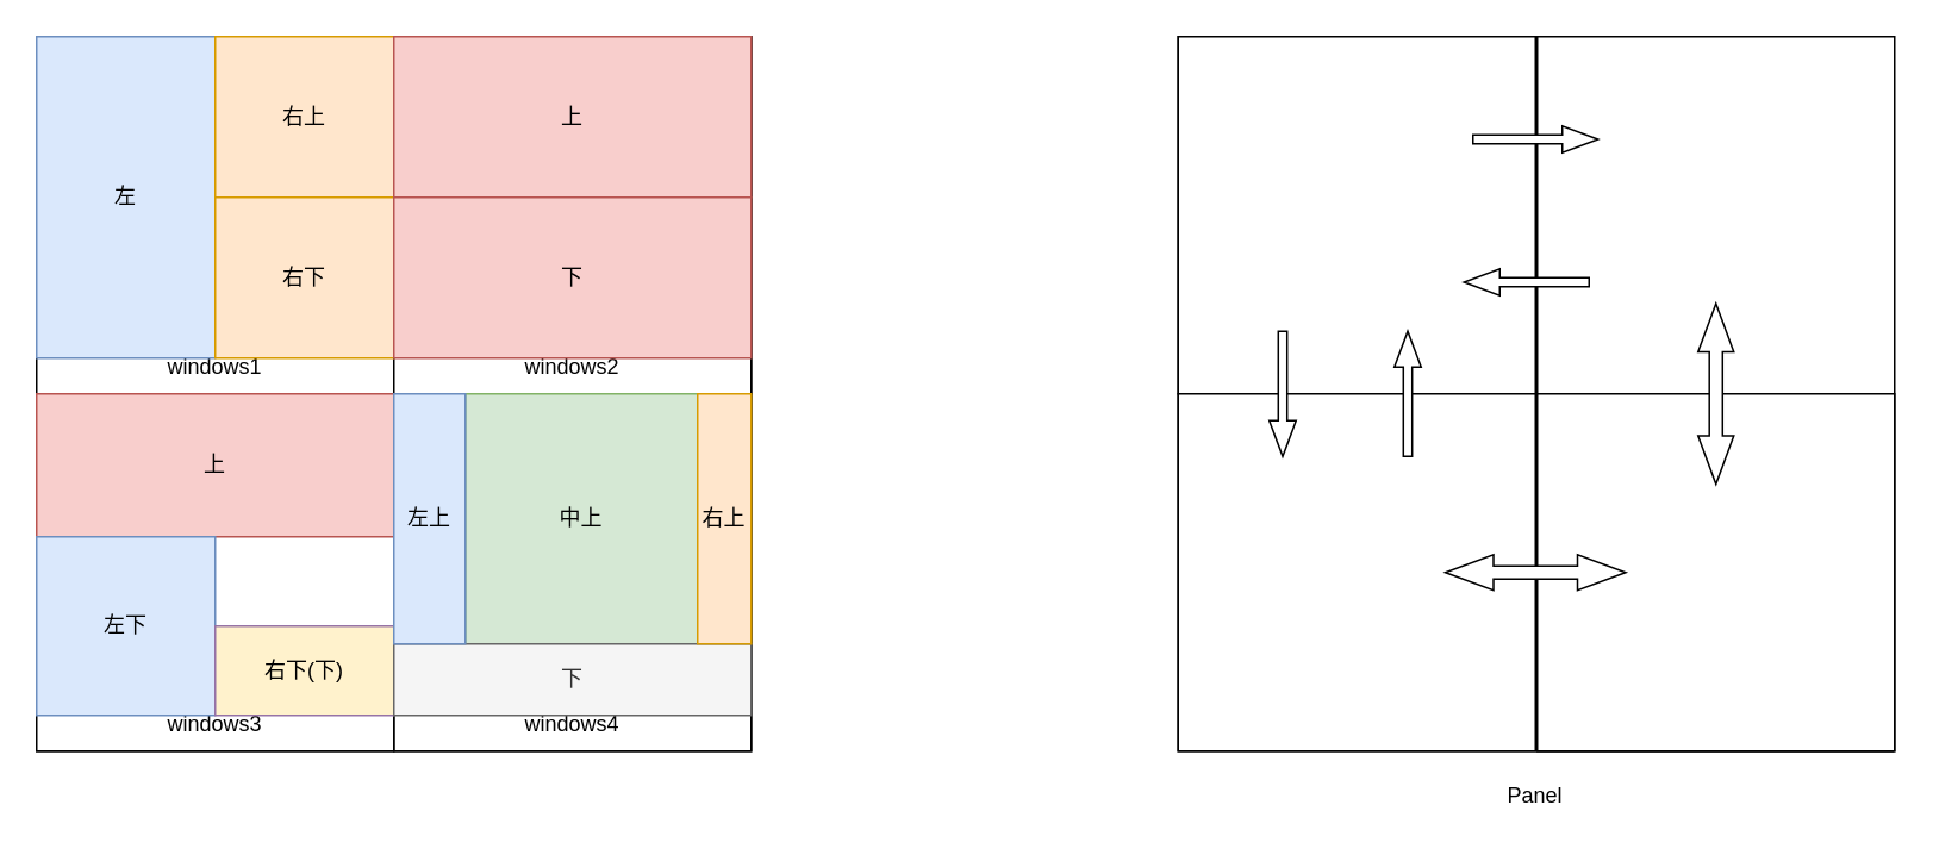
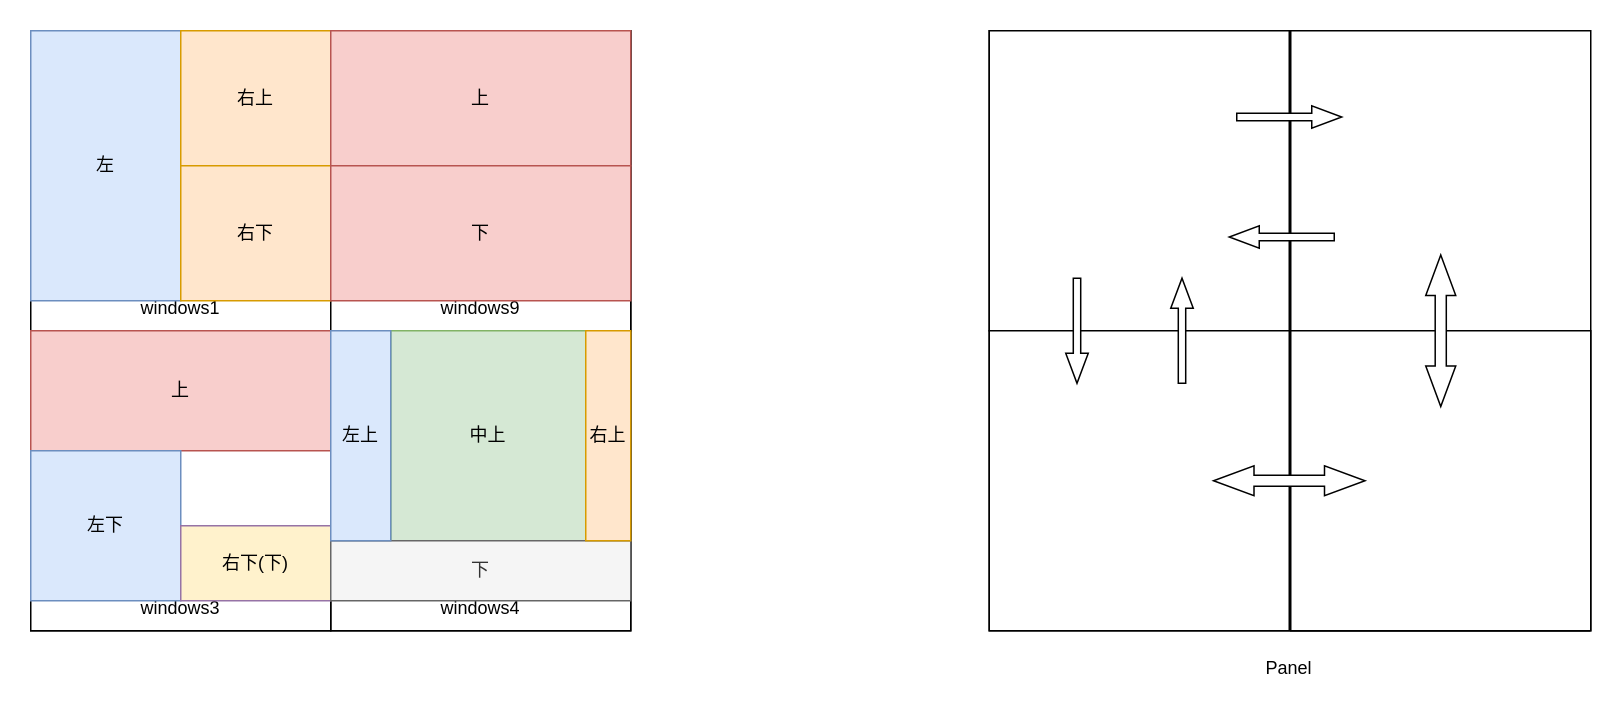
  <mxCell id="0" />
  <mxCell id="1" parent="0" />
  <mxCell id="2" value="" style="whiteSpace=wrap;html=1;aspect=fixed;" vertex="1" parent="1"><mxGeometry x="659" y="20" width="400" height="400" as="geometry" /></mxCell>
  <mxCell id="3" value="" style="rounded=0;whiteSpace=wrap;html=1;" vertex="1" parent="1"><mxGeometry x="860" y="20" width="200" height="400" as="geometry" /></mxCell>
  <mxCell id="4" value="" style="rounded=0;whiteSpace=wrap;html=1;" vertex="1" parent="1"><mxGeometry x="860" y="220" width="200" height="200" as="geometry" /></mxCell>
  <mxCell id="5" value="Panel" style="text;html=1;align=center;verticalAlign=middle;whiteSpace=wrap;rounded=0;" vertex="1" parent="1"><mxGeometry x="829" y="430" width="60" height="30" as="geometry" /></mxCell>
  <mxCell id="6" value="" style="group" vertex="1" connectable="0" parent="1"><mxGeometry x="20" y="20" width="400" height="400" as="geometry" /></mxCell>
  <mxCell id="7" value="" style="whiteSpace=wrap;html=1;aspect=fixed;" vertex="1" parent="6"><mxGeometry width="400" height="400" as="geometry" /></mxCell>
  <mxCell id="8" value="" style="whiteSpace=wrap;html=1;aspect=fixed;" vertex="1" parent="6"><mxGeometry width="200" height="200" as="geometry" /></mxCell>
  <mxCell id="9" value="" style="whiteSpace=wrap;html=1;aspect=fixed;" vertex="1" parent="6"><mxGeometry x="200" y="200" width="200" height="200" as="geometry" /></mxCell>
  <mxCell id="10" value="" style="whiteSpace=wrap;html=1;aspect=fixed;" vertex="1" parent="6"><mxGeometry y="200" width="200" height="200" as="geometry" /></mxCell>
  <mxCell id="11" value="" style="whiteSpace=wrap;html=1;aspect=fixed;" vertex="1" parent="6"><mxGeometry x="200" width="200" height="200" as="geometry" /></mxCell>
  <mxCell id="12" value="windows1" style="text;html=1;align=center;verticalAlign=middle;whiteSpace=wrap;rounded=0;" vertex="1" parent="6"><mxGeometry x="70" y="170" width="60" height="30" as="geometry" /></mxCell>
  <mxCell id="13" value="windows4" style="text;html=1;align=center;verticalAlign=middle;whiteSpace=wrap;rounded=0;" vertex="1" parent="6"><mxGeometry x="270" y="370" width="60" height="30" as="geometry" /></mxCell>
  <mxCell id="14" value="windows3" style="text;html=1;align=center;verticalAlign=middle;whiteSpace=wrap;rounded=0;" vertex="1" parent="6"><mxGeometry x="70" y="370" width="60" height="30" as="geometry" /></mxCell>
- <mxCell id="15" value="windows2" style="text;html=1;align=center;verticalAlign=middle;whiteSpace=wrap;rounded=0;" vertex="1" parent="6"><mxGeometry x="270" y="170" width="60" height="30" as="geometry" /></mxCell>
+ <mxCell id="15" value="windows9" style="text;html=1;align=center;verticalAlign=middle;whiteSpace=wrap;rounded=0;" vertex="1" parent="6"><mxGeometry x="270" y="170" width="60" height="30" as="geometry" /></mxCell>
  <mxCell id="16" value="左" style="rounded=0;whiteSpace=wrap;html=1;fillColor=#dae8fc;strokeColor=#6c8ebf;" vertex="1" parent="6"><mxGeometry width="100" height="180" as="geometry" /></mxCell>
  <mxCell id="17" value="右上" style="rounded=0;whiteSpace=wrap;html=1;fillColor=#ffe6cc;strokeColor=#d79b00;" vertex="1" parent="6"><mxGeometry x="100" width="100" height="90" as="geometry" /></mxCell>
  <mxCell id="18" value="右下" style="rounded=0;whiteSpace=wrap;html=1;fillColor=#ffe6cc;strokeColor=#d79b00;" vertex="1" parent="6"><mxGeometry x="100" y="90" width="100" height="90" as="geometry" /></mxCell>
  <mxCell id="19" value="上" style="rounded=0;whiteSpace=wrap;html=1;fillColor=#f8cecc;strokeColor=#b85450;" vertex="1" parent="6"><mxGeometry x="200" width="200" height="90" as="geometry" /></mxCell>
  <mxCell id="20" value="下" style="rounded=0;whiteSpace=wrap;html=1;fillColor=#f8cecc;strokeColor=#b85450;" vertex="1" parent="6"><mxGeometry x="200" y="90" width="200" height="90" as="geometry" /></mxCell>
  <mxCell id="21" value="上" style="rounded=0;whiteSpace=wrap;html=1;fillColor=#f8cecc;strokeColor=#b85450;" vertex="1" parent="6"><mxGeometry y="200" width="200" height="80" as="geometry" /></mxCell>
  <mxCell id="22" value="左下" style="rounded=0;whiteSpace=wrap;html=1;fillColor=#dae8fc;strokeColor=#6c8ebf;" vertex="1" parent="6"><mxGeometry y="280" width="100" height="100" as="geometry" /></mxCell>
  <mxCell id="23" value="右下(下)" style="rounded=0;whiteSpace=wrap;html=1;fillColor=#fff2cc;strokeColor=#9673a6;" vertex="1" parent="6"><mxGeometry x="100" y="330" width="100" height="50" as="geometry" /></mxCell>
  <mxCell id="24" value="中上" style="rounded=0;whiteSpace=wrap;html=1;fillColor=#d5e8d4;strokeColor=#82b366;" vertex="1" parent="6"><mxGeometry x="240" y="200" width="130" height="140" as="geometry" /></mxCell>
  <mxCell id="25" value="下" style="rounded=0;whiteSpace=wrap;html=1;fillColor=#f5f5f5;strokeColor=#666666;fontColor=#333333;" vertex="1" parent="6"><mxGeometry x="200" y="340" width="200" height="40" as="geometry" /></mxCell>
  <mxCell id="26" value="左上" style="rounded=0;whiteSpace=wrap;html=1;fillColor=#dae8fc;strokeColor=#6c8ebf;" vertex="1" parent="6"><mxGeometry x="200" y="200" width="40" height="140" as="geometry" /></mxCell>
  <mxCell id="27" value="右上" style="rounded=0;whiteSpace=wrap;html=1;fillColor=#ffe6cc;strokeColor=#d79b00;" vertex="1" parent="6"><mxGeometry x="370" y="200" width="30" height="140" as="geometry" /></mxCell>
  <mxCell id="28" value="" style="whiteSpace=wrap;html=1;aspect=fixed;" vertex="1" parent="1"><mxGeometry x="659" y="20" width="200" height="200" as="geometry" /></mxCell>
  <mxCell id="29" value="" style="whiteSpace=wrap;html=1;aspect=fixed;" vertex="1" parent="1"><mxGeometry x="659" y="220" width="200" height="200" as="geometry" /></mxCell>
  <mxCell id="30" value="" style="html=1;shadow=0;dashed=0;align=center;verticalAlign=middle;shape=mxgraph.arrows2.arrow;dy=0.67;dx=20;notch=0;" vertex="1" parent="1"><mxGeometry x="824" y="70" width="70" height="15" as="geometry" /></mxCell>
  <mxCell id="31" value="" style="html=1;shadow=0;dashed=0;align=center;verticalAlign=middle;shape=mxgraph.arrows2.twoWayArrow;dy=0.63;dx=27;" vertex="1" parent="1"><mxGeometry x="808.5" y="310" width="101" height="20" as="geometry" /></mxCell>
  <mxCell id="32" value="" style="html=1;shadow=0;dashed=0;align=center;verticalAlign=middle;shape=mxgraph.arrows2.arrow;dy=0.67;dx=20;notch=0;direction=north;" vertex="1" parent="1"><mxGeometry x="780" y="185" width="15" height="70" as="geometry" /></mxCell>
  <mxCell id="33" value="" style="html=1;shadow=0;dashed=0;align=center;verticalAlign=middle;shape=mxgraph.arrows2.arrow;dy=0.67;dx=20;notch=0;direction=south;" vertex="1" parent="1"><mxGeometry x="710" y="185" width="15" height="70" as="geometry" /></mxCell>
  <mxCell id="34" value="" style="html=1;shadow=0;dashed=0;align=center;verticalAlign=middle;shape=mxgraph.arrows2.arrow;dy=0.67;dx=20;notch=0;direction=west;" vertex="1" parent="1"><mxGeometry x="819" y="150" width="70" height="15" as="geometry" /></mxCell>
  <mxCell id="35" value="" style="html=1;shadow=0;dashed=0;align=center;verticalAlign=middle;shape=mxgraph.arrows2.twoWayArrow;dy=0.63;dx=27;direction=south;" vertex="1" parent="1"><mxGeometry x="950" y="169.5" width="20" height="101" as="geometry" /></mxCell>
